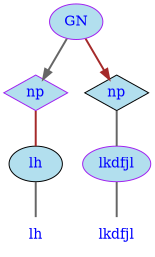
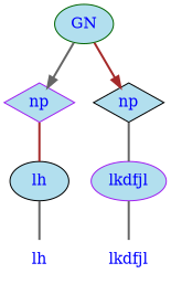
  digraph {
    fontname="DejaVu Serif"
    node [fillcolor=lightblue2 fontcolor=blue shape=plaintext color=purple fontname="DejaVu Serif" style=filled]
    edge [arrowhead=none color=gray40 fontcolor=blue minlen=1 style=bold fontname="DejaVu Serif"]
    n1 [height=0.50 label=lh width=0.75 style=""]
    n2 [color=black height=0.50 label=lh shape=ellipse width=0.75]
    n3 [height=0.50 label=np shape=diamond width=0.75]
    n4 [height=0.50 label=lkdfjl width=0.75 color=darkgreen style=""]
    n5 [height=0.50 label=lkdfjl shape=ellipse width=0.92]
    n6 [color=black height=0.50 label=np shape=diamond width=0.75]
-   n7 [arrowhead=doubleoctagon height=0.50 label=GN width=0.75 shape=""]
+   n7 [arrowhead=doubleoctagon color=darkgreen height=0.50 label=GN width=0.75 shape=""]
    n2 -> n1
    n3 -> n2 [color=brown]
    n5 -> n4
    n6 -> n5
    n7 -> n3 [shape=normal arrowhead=""]
    n7 -> n6 [color=brown shape=normal arrowhead=""]
  }
